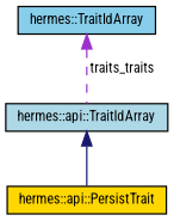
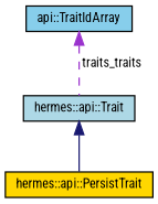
  digraph {
    fontname="Roboto Condensed"
    node [color=black fontname="Roboto Condensed" fontsize=10 shape=record style=filled]
    edge [dir=back fontname="Roboto Condensed" fontsize=10 labelfontname=Helvetica labelfontsize=10]
    n1 [fillcolor=gold fontcolor=black height=0.2 label="hermes::api::PersistTrait" width=0.4]
-   n2 [fillcolor=lightblue height=0.2 label="hermes::api::TraitIdArray" width=0.4]
-   n3 [fillcolor=skyblue height=0.2 label="hermes::TraitIdArray" width=0.4]
+   n2 [fillcolor=lightblue height=0.2 label="hermes::api::Trait" width=0.4]
+   n3 [fillcolor=skyblue height=0.2 label="api::TraitIdArray" width=0.4]
    n2 -> n1 [color=midnightblue style=solid]
    n3 -> n2 [color=darkorchid3 label=" traits_traits" style=dashed]
  }
